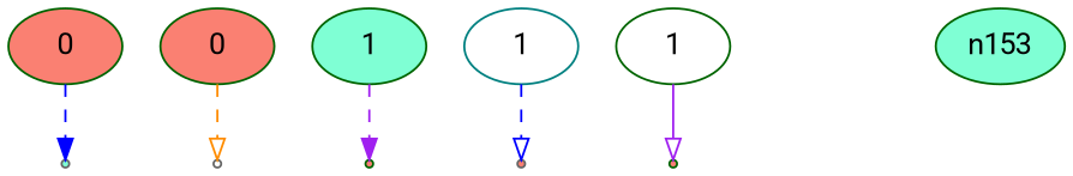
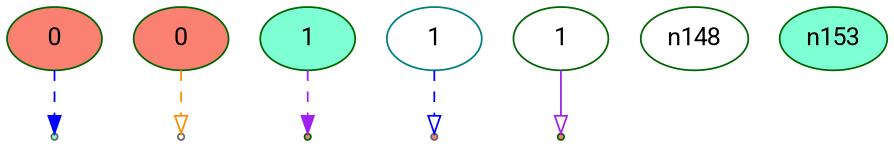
  digraph {
    fontname=Roboto
    node [style=filled fillcolor=salmon color=darkgreen fontname=Roboto]
    edge [arrowhead=onormal color=blue style=dashed fontname=Roboto]
    n83 [label=0]
    o103 [shape=point fillcolor=aquamarine color=gray40]
    n97 [label=0]
    o100 [shape=point fillcolor=white color=gray40]
    n98 [label=1 fillcolor=aquamarine]
    o99 [shape=point]
    o106 [shape=point color=gray40]
    o109 [shape=point]
    n135 [label=1 fillcolor=white]
+   n148 [fillcolor=white]
    n153 [fillcolor=aquamarine]
    n165 [label=1 fillcolor=white color=teal]
    n83 -> o103 [arrowhead=normal]
    n97 -> o100 [color=darkorange]
    n98 -> o99 [arrowhead=normal color=purple]
    n135 -> o109 [color=purple style=solid]
    n165 -> o106
  }
